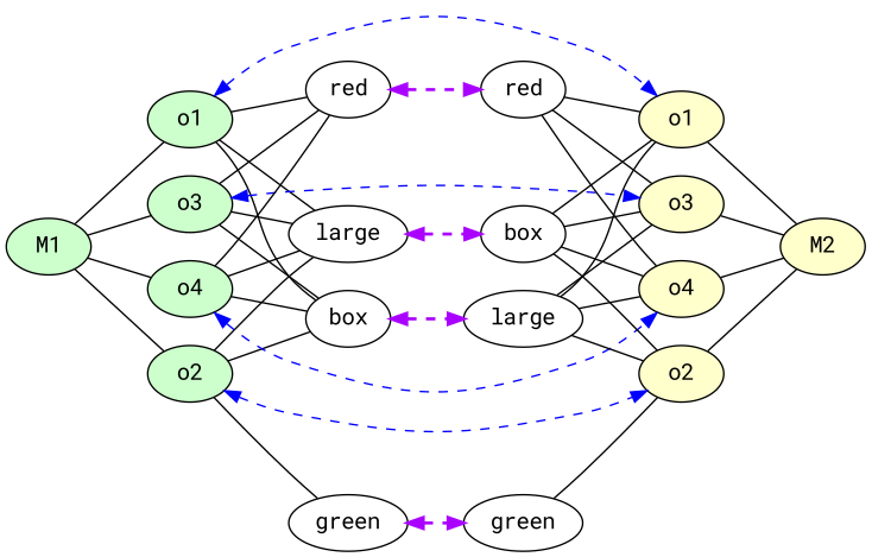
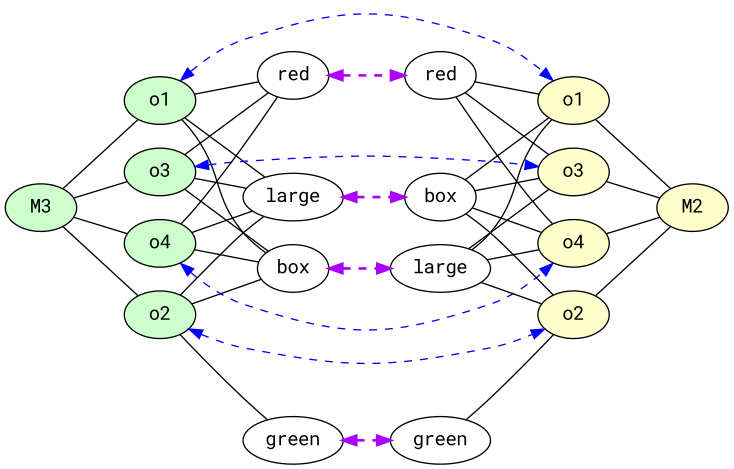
  strict digraph {
    rankdir=LR
    fontname="Roboto Mono"
    node [fontname="Roboto Mono" shape=oval style=filled]
    edge [constraint=true dir=none fontname="Roboto Mono"]
-   M1 [fillcolor="#CCFFCC" height=0.5 width=0.75]
+   M1 [fillcolor="#CCFFCC" height=0.5 width=0.75 label=M3]
    n2 [fillcolor="#CCFFCC" height=0.5 label=o1 width=0.75]
    n3 [fillcolor="#CCFFCC" height=0.5 label=o2 width=0.75]
    n4 [fillcolor="#CCFFCC" height=0.5 label=o3 width=0.75]
    n5 [fillcolor="#CCFFCC" height=0.5 label=o4 width=0.75]
    n6 [height=0.5 label=red width=0.75 style=""]
    n7 [fillcolor="#FFFFCC" height=0.5 label=o1 width=0.75]
    n8 [height=0.5 label=box width=0.75 style=""]
    n9 [height=0.5 label=large width=0.86659 style=""]
    n10 [fillcolor="#FFFFCC" height=0.5 label=o2 width=0.75]
    n11 [height=0.5 label=green width=0.93881 style=""]
    n12 [fillcolor="#FFFFCC" height=0.5 label=o3 width=0.75]
    n13 [fillcolor="#FFFFCC" height=0.5 label=o4 width=0.75]
    M2 [fillcolor="#FFFFCC" height=0.5 width=0.75]
    n15 [height=0.5 label=red width=0.75 style=""]
    n16 [height=0.5 label=large width=0.86659 style=""]
    n17 [height=0.5 label=box width=0.75 style=""]
    n18 [height=0.5 label=green width=0.93881 style=""]
    M1 -> n2 [penwidth=1]
    M1 -> n3 [penwidth=1]
    M1 -> n4 [penwidth=1]
    M1 -> n5 [penwidth=1]
    n2 -> n6
    n2 -> n7 [color=blue dir=both penwidth=1 style=dashed]
    n2 -> n8
    n2 -> n9
    n3 -> n8
    n3 -> n9
    n3 -> n10 [color=blue dir=both penwidth=1 style=dashed]
    n3 -> n11
    n4 -> n6
    n4 -> n8
    n4 -> n9
    n4 -> n12 [color=blue dir=both penwidth=1 style=dashed]
    n5 -> n6
    n5 -> n8
    n5 -> n9
    n5 -> n13 [color=blue dir=both penwidth=1 style=dashed]
    n6 -> n15 [color="#AA00FF" dir=both penwidth=2 style=dashed]
    n7 -> M2 [penwidth=1]
    n8 -> n16 [color="#AA00FF" dir=both penwidth=2 style=dashed]
    n9 -> n17 [color="#AA00FF" dir=both penwidth=2 style=dashed]
    n10 -> M2 [penwidth=1]
    n11 -> n18 [color="#AA00FF" dir=both penwidth=2 style=dashed]
    n12 -> M2 [penwidth=1]
    n13 -> M2 [penwidth=1]
    n15 -> n7
    n15 -> n12
    n15 -> n13
    n16 -> n7
    n16 -> n10
    n16 -> n12
    n16 -> n13
    n17 -> n7
    n17 -> n10
    n17 -> n12
    n17 -> n13
    n18 -> n10
  }
